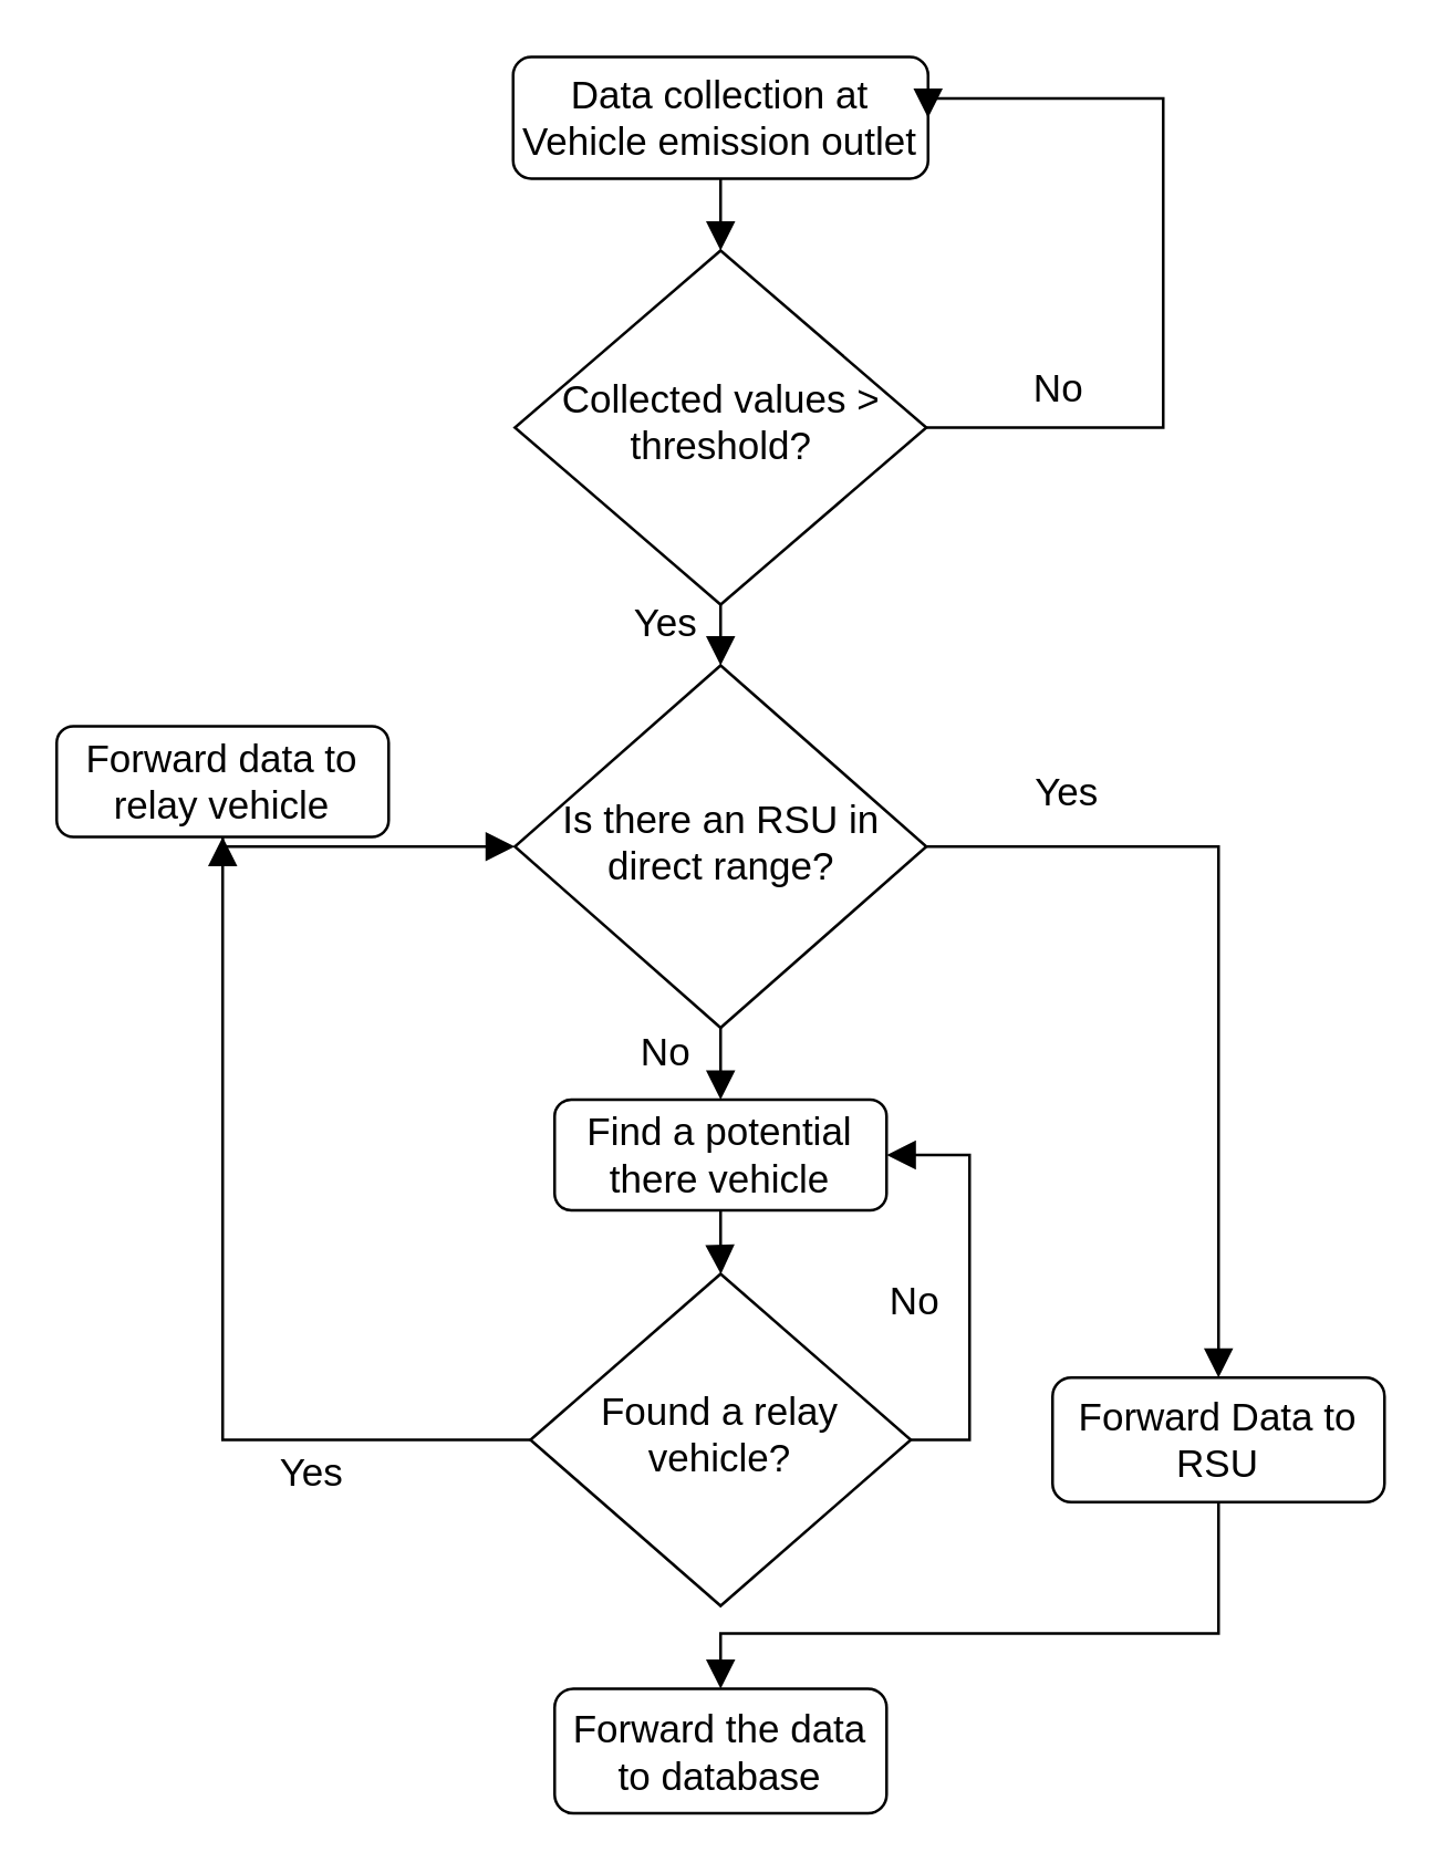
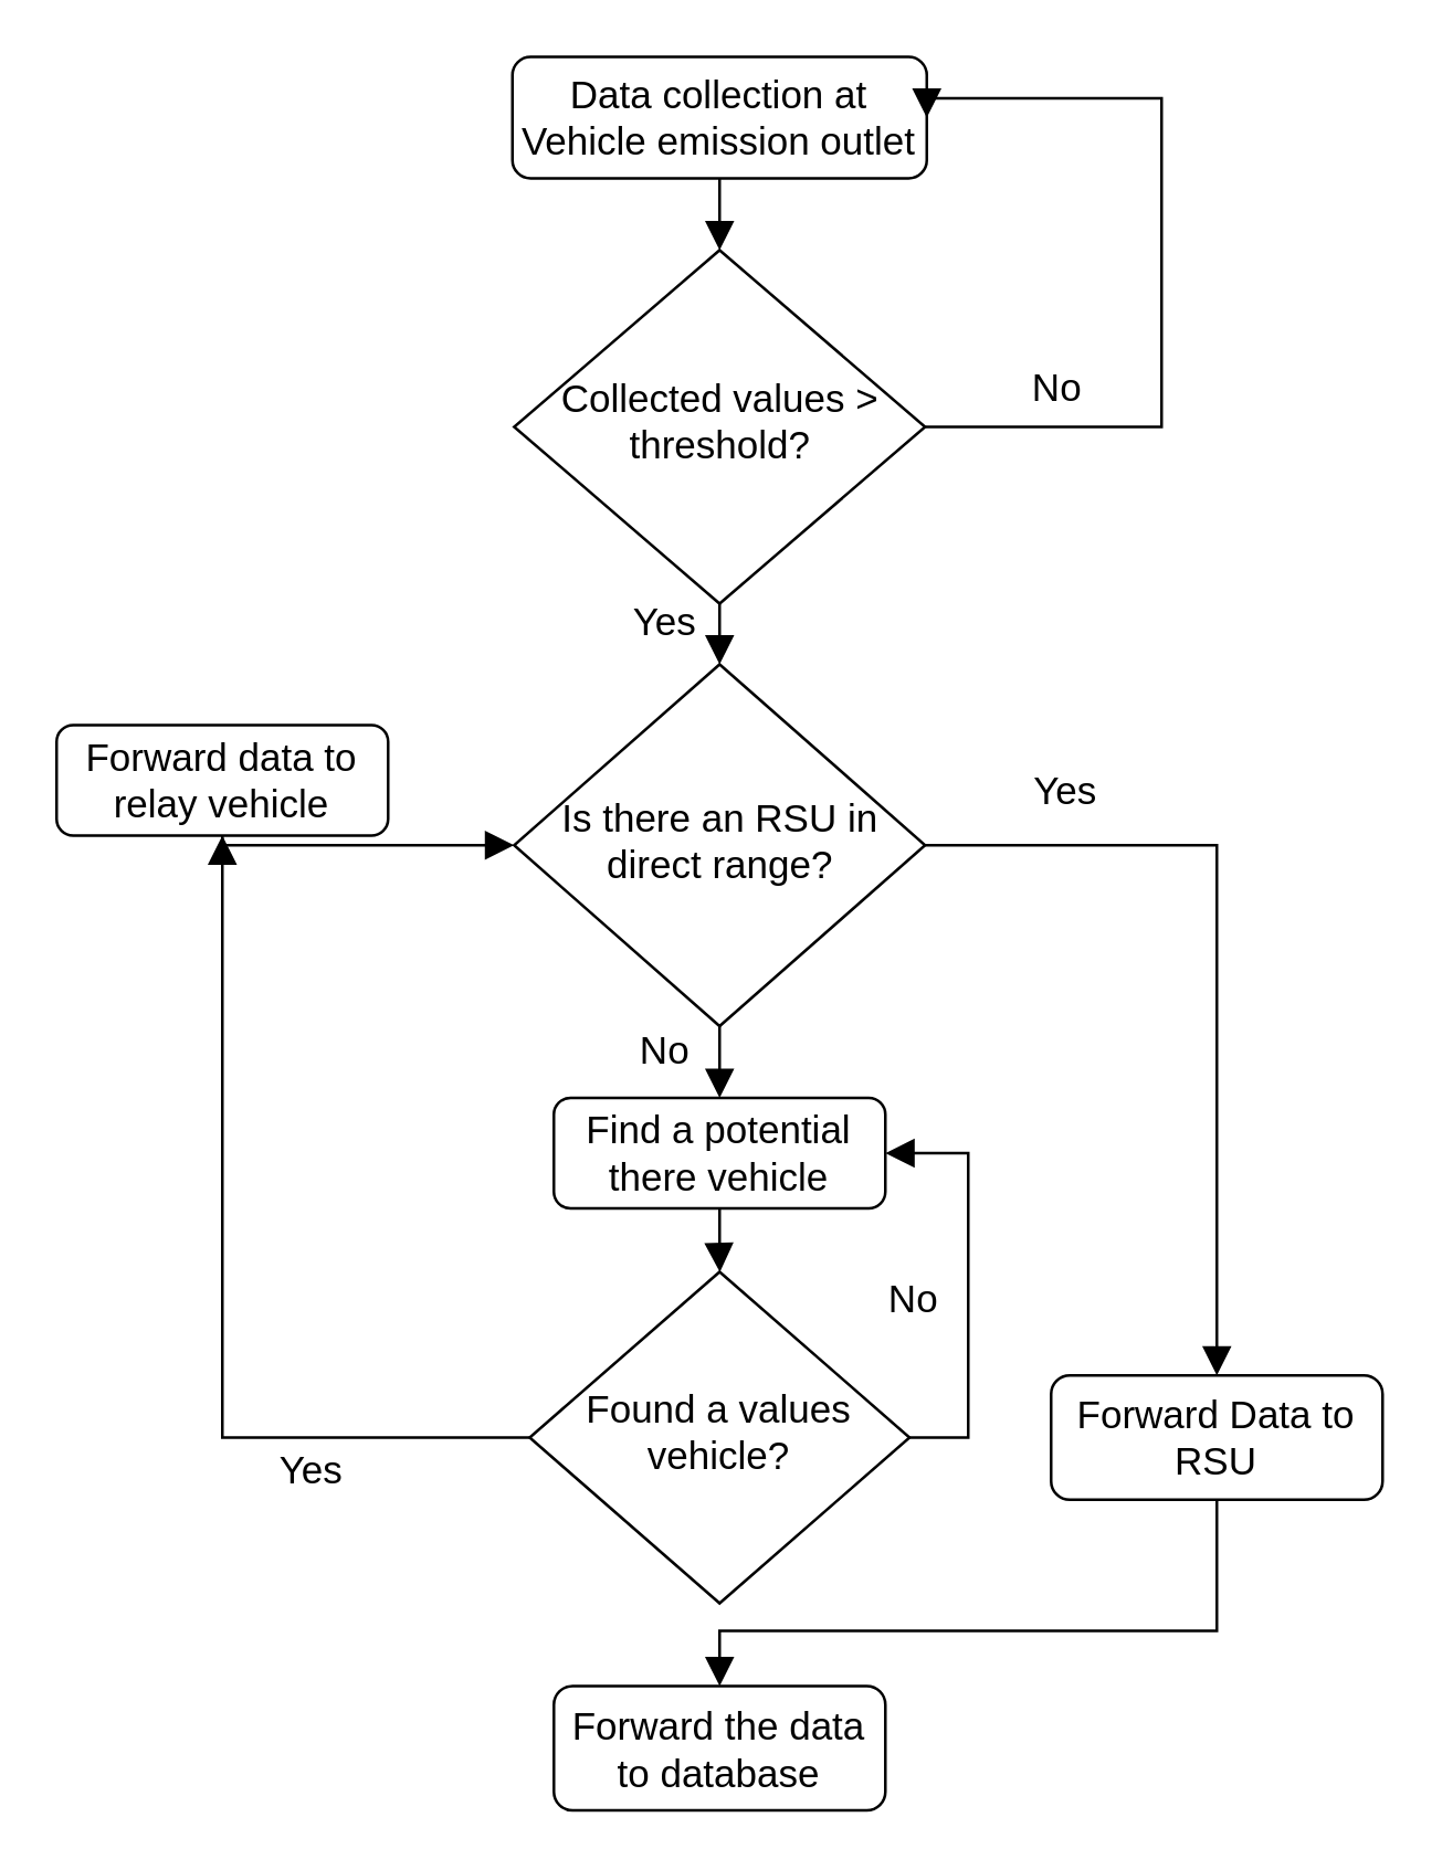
  <mxCell id="0" />
  <mxCell id="1" parent="0" />
  <mxCell id="2" value="" style="rounded=0;html=1;jettySize=auto;orthogonalLoop=1;fontSize=11;endArrow=block;endFill=1;endSize=8;strokeWidth=1;shadow=0;labelBackgroundColor=none;edgeStyle=orthogonalEdgeStyle;entryX=0.5;entryY=0;entryDx=0;entryDy=0;exitX=0.5;exitY=1;exitDx=0;exitDy=0;" parent="1" source="3" target="6" edge="1"><mxGeometry relative="1" as="geometry" /></mxCell>
  <mxCell id="3" value="&lt;font style=&quot;font-size: 14px&quot;&gt;Data collection at Vehicle emission outlet&lt;/font&gt;" style="rounded=1;whiteSpace=wrap;html=1;fontSize=12;glass=0;strokeWidth=1;shadow=0;" parent="1" vertex="1"><mxGeometry x="185" y="20" width="150" height="44" as="geometry" /></mxCell>
  <mxCell id="4" value="Yes" style="rounded=0;html=1;jettySize=auto;orthogonalLoop=1;fontSize=14;endArrow=block;endFill=1;endSize=8;strokeWidth=1;shadow=0;labelBackgroundColor=none;edgeStyle=orthogonalEdgeStyle;" parent="1" source="6" target="9" edge="1"><mxGeometry x="0.124" y="20" relative="1" as="geometry"><mxPoint as="offset" /></mxGeometry></mxCell>
  <mxCell id="5" value="No" style="edgeStyle=orthogonalEdgeStyle;rounded=0;html=1;jettySize=auto;orthogonalLoop=1;fontSize=14;endArrow=block;endFill=1;endSize=8;strokeWidth=1;shadow=0;labelBackgroundColor=none;entryX=1;entryY=0.5;entryDx=0;entryDy=0;exitX=1;exitY=0.5;exitDx=0;exitDy=0;" parent="1" source="6" target="3" edge="1"><mxGeometry x="-0.674" y="14" relative="1" as="geometry"><mxPoint as="offset" /><mxPoint x="495" y="183" as="targetPoint" /><Array as="points"><mxPoint x="420" y="154" /><mxPoint x="420" y="35" /></Array><mxPoint x="480" y="154" as="sourcePoint" /></mxGeometry></mxCell>
  <mxCell id="6" value="&lt;font style=&quot;font-size: 14px&quot;&gt;Collected values &amp;gt; threshold?&lt;/font&gt;" style="rhombus;whiteSpace=wrap;html=1;shadow=0;fontFamily=Helvetica;fontSize=12;align=center;strokeWidth=1;spacing=6;spacingTop=-4;" parent="1" vertex="1"><mxGeometry x="185.63" y="90" width="148.75" height="128" as="geometry" /></mxCell>
  <mxCell id="7" value="No" style="rounded=0;html=1;jettySize=auto;orthogonalLoop=1;fontSize=14;endArrow=block;endFill=1;endSize=8;strokeWidth=1;shadow=0;labelBackgroundColor=none;edgeStyle=orthogonalEdgeStyle;entryX=0.5;entryY=0;entryDx=0;entryDy=0;exitX=0.5;exitY=1;exitDx=0;exitDy=0;" parent="1" source="9" target="11" edge="1"><mxGeometry x="-0.307" y="-20" relative="1" as="geometry"><mxPoint as="offset" /><mxPoint x="370" y="370" as="sourcePoint" /></mxGeometry></mxCell>
  <mxCell id="8" value="Yes" style="edgeStyle=orthogonalEdgeStyle;rounded=0;html=1;jettySize=auto;orthogonalLoop=1;fontSize=14;endArrow=block;endFill=1;endSize=8;strokeWidth=1;shadow=0;labelBackgroundColor=none;entryX=0.5;entryY=0;entryDx=0;entryDy=0;exitX=1;exitY=0.5;exitDx=0;exitDy=0;" parent="1" source="9" target="13" edge="1"><mxGeometry x="-0.658" y="20" relative="1" as="geometry"><mxPoint as="offset" /><Array as="points"><mxPoint x="440" y="306" /></Array><mxPoint x="530" y="230" as="sourcePoint" /><mxPoint x="440" y="491.5" as="targetPoint" /></mxGeometry></mxCell>
  <mxCell id="9" value="&lt;font style=&quot;font-size: 14px&quot;&gt;Is there an RSU in direct range?&lt;/font&gt;" style="rhombus;whiteSpace=wrap;html=1;shadow=0;fontFamily=Helvetica;fontSize=12;align=center;strokeWidth=1;spacing=6;spacingTop=-4;" parent="1" vertex="1"><mxGeometry x="185.63" y="240" width="148.75" height="131" as="geometry" /></mxCell>
  <mxCell id="10" value="" style="edgeStyle=orthogonalEdgeStyle;rounded=0;orthogonalLoop=1;jettySize=auto;endArrow=block;endFill=1;endSize=8;strokeWidth=1;" parent="1" source="11" target="15" edge="1"><mxGeometry relative="1" as="geometry" /></mxCell>
  <mxCell id="11" value="&lt;font style=&quot;font-size: 14px&quot;&gt;Find a potential there vehicle&lt;/font&gt;" style="rounded=1;whiteSpace=wrap;html=1;fontSize=12;glass=0;strokeWidth=1;shadow=0;" parent="1" vertex="1"><mxGeometry x="200" y="397" width="120" height="40" as="geometry" /></mxCell>
  <mxCell id="12" value="" style="edgeStyle=orthogonalEdgeStyle;rounded=0;orthogonalLoop=1;jettySize=auto;endArrow=block;endFill=1;endSize=8;strokeWidth=1;;entryX=0.5;entryY=0;entryDx=0;entryDy=0;exitX=0.5;exitY=1;exitDx=0;exitDy=0;" parent="1" source="13" target="14" edge="1"><mxGeometry relative="1" as="geometry"><Array as="points"><mxPoint x="440" y="590" /><mxPoint x="260" y="590" /></Array></mxGeometry></mxCell>
  <mxCell id="13" value="&lt;font style=&quot;font-size: 14px&quot;&gt;Forward Data to RSU&lt;/font&gt;" style="rounded=1;whiteSpace=wrap;html=1;fontSize=12;glass=0;strokeWidth=1;shadow=0;" parent="1" vertex="1"><mxGeometry x="380" y="497.5" width="120" height="45" as="geometry" /></mxCell>
  <mxCell id="14" value="&lt;font style=&quot;font-size: 14px&quot;&gt;Forward the data to database&lt;/font&gt;" style="rounded=1;whiteSpace=wrap;html=1;fontSize=12;glass=0;strokeWidth=1;shadow=0;" parent="1" vertex="1"><mxGeometry x="200.01" y="610" width="120" height="45" as="geometry" /></mxCell>
- <mxCell id="15" value="&lt;font style=&quot;font-size: 14px&quot;&gt;Found a relay vehicle?&lt;/font&gt;" style="rhombus;whiteSpace=wrap;html=1;shadow=0;fontFamily=Helvetica;fontSize=12;align=center;strokeWidth=1;spacing=6;spacingTop=-4;" parent="1" vertex="1"><mxGeometry x="191.25" y="460" width="137.5" height="120" as="geometry" /></mxCell>
+ <mxCell id="15" value="&lt;font style=&quot;font-size: 14px&quot;&gt;Found a values vehicle?&lt;/font&gt;" style="rhombus;whiteSpace=wrap;html=1;shadow=0;fontFamily=Helvetica;fontSize=12;align=center;strokeWidth=1;spacing=6;spacingTop=-4;" parent="1" vertex="1"><mxGeometry x="191.25" y="460" width="137.5" height="120" as="geometry" /></mxCell>
  <mxCell id="16" value="" style="edgeStyle=orthogonalEdgeStyle;rounded=0;orthogonalLoop=1;jettySize=auto;endArrow=block;endFill=1;endSize=8;strokeWidth=1;exitX=0.5;exitY=0;exitDx=0;exitDy=0;entryX=0;entryY=0.5;entryDx=0;entryDy=0;" parent="1" source="17" edge="1" target="9"><mxGeometry relative="1" as="geometry"><mxPoint x="190" y="280" as="targetPoint" /><Array as="points"><mxPoint x="80" y="306" /></Array></mxGeometry></mxCell>
  <mxCell id="17" value="&lt;font style=&quot;font-size: 14px&quot;&gt;Forward data to relay vehicle&lt;/font&gt;" style="rounded=1;whiteSpace=wrap;html=1;fontSize=12;glass=0;strokeWidth=1;shadow=0;" parent="1" vertex="1"><mxGeometry x="20" y="262" width="120" height="40" as="geometry" /></mxCell>
  <mxCell id="18" value="No" style="rounded=0;html=1;jettySize=auto;orthogonalLoop=1;fontSize=14;endArrow=block;endFill=1;endSize=8;strokeWidth=1;shadow=0;labelBackgroundColor=none;edgeStyle=orthogonalEdgeStyle;entryX=1;entryY=0.5;entryDx=0;entryDy=0;exitX=1;exitY=0.5;exitDx=0;exitDy=0;" parent="1" source="15" target="11" edge="1"><mxGeometry x="-0.078" y="20" relative="1" as="geometry"><mxPoint as="offset" /><mxPoint x="340" y="562" as="sourcePoint" /><mxPoint x="350" y="412" as="targetPoint" /><Array as="points"><mxPoint x="350" y="520" /><mxPoint x="350" y="417" /></Array></mxGeometry></mxCell>
  <mxCell id="19" value="Yes" style="edgeStyle=orthogonalEdgeStyle;rounded=0;html=1;jettySize=auto;orthogonalLoop=1;fontSize=14;endArrow=block;endFill=1;endSize=8;strokeWidth=1;shadow=0;labelBackgroundColor=none;exitX=0;exitY=0.5;exitDx=0;exitDy=0;entryX=0.5;entryY=1;entryDx=0;entryDy=0;" parent="1" source="15" target="17" edge="1"><mxGeometry x="-0.522" y="12" relative="1" as="geometry"><mxPoint as="offset" /><mxPoint x="28.75" y="512" as="sourcePoint" /><mxPoint x="140" y="612" as="targetPoint" /></mxGeometry></mxCell>
